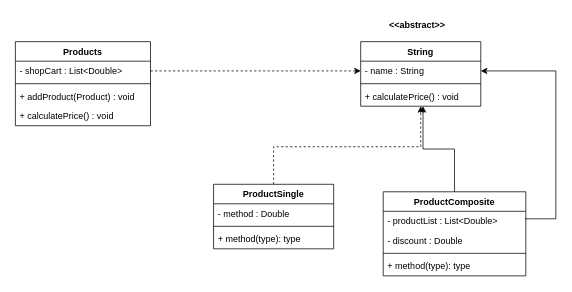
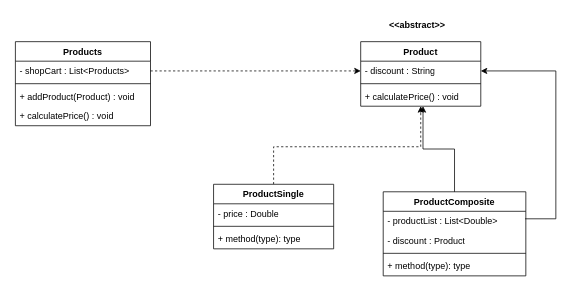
  <mxCell id="0" />
  <mxCell id="1" parent="0" />
  <mxCell id="2" value="Products" style="swimlane;fontStyle=1;align=center;verticalAlign=top;childLayout=stackLayout;horizontal=1;startSize=26;horizontalStack=0;resizeParent=1;resizeParentMax=0;resizeLast=0;collapsible=1;marginBottom=0;whiteSpace=wrap;html=1;" parent="1" vertex="1"><mxGeometry x="20" y="55" width="180" height="112" as="geometry" /></mxCell>
- <mxCell id="3" value="- shopCart : List&amp;lt;Double&amp;gt;" style="text;strokeColor=none;fillColor=none;align=left;verticalAlign=top;spacingLeft=4;spacingRight=4;overflow=hidden;rotatable=0;points=[[0,0.5],[1,0.5]];portConstraint=eastwest;whiteSpace=wrap;html=1;" parent="2" vertex="1"><mxGeometry y="26" width="180" height="26" as="geometry" /></mxCell>
+ <mxCell id="3" value="- shopCart : List&amp;lt;Products&amp;gt;" style="text;strokeColor=none;fillColor=none;align=left;verticalAlign=top;spacingLeft=4;spacingRight=4;overflow=hidden;rotatable=0;points=[[0,0.5],[1,0.5]];portConstraint=eastwest;whiteSpace=wrap;html=1;" parent="2" vertex="1"><mxGeometry y="26" width="180" height="26" as="geometry" /></mxCell>
  <mxCell id="4" value="" style="line;strokeWidth=1;fillColor=none;align=left;verticalAlign=middle;spacingTop=-1;spacingLeft=3;spacingRight=3;rotatable=0;labelPosition=right;points=[];portConstraint=eastwest;strokeColor=inherit;" parent="2" vertex="1"><mxGeometry y="52" width="180" height="8" as="geometry" /></mxCell>
  <mxCell id="5" value="+ addProduct(Product) : void" style="text;strokeColor=none;fillColor=none;align=left;verticalAlign=top;spacingLeft=4;spacingRight=4;overflow=hidden;rotatable=0;points=[[0,0.5],[1,0.5]];portConstraint=eastwest;whiteSpace=wrap;html=1;" parent="2" vertex="1"><mxGeometry y="60" width="180" height="26" as="geometry" /></mxCell>
  <mxCell id="6" value="+ calculatePrice() : void" style="text;strokeColor=none;fillColor=none;align=left;verticalAlign=top;spacingLeft=4;spacingRight=4;overflow=hidden;rotatable=0;points=[[0,0.5],[1,0.5]];portConstraint=eastwest;whiteSpace=wrap;html=1;" parent="2" vertex="1"><mxGeometry y="86" width="180" height="26" as="geometry" /></mxCell>
- <mxCell id="7" value="String" style="swimlane;fontStyle=1;align=center;verticalAlign=top;childLayout=stackLayout;horizontal=1;startSize=26;horizontalStack=0;resizeParent=1;resizeParentMax=0;resizeLast=0;collapsible=1;marginBottom=0;whiteSpace=wrap;html=1;" parent="1" vertex="1"><mxGeometry x="480" y="55" width="160" height="86" as="geometry" /></mxCell>
- <mxCell id="8" value="- name : String" style="text;strokeColor=none;fillColor=none;align=left;verticalAlign=top;spacingLeft=4;spacingRight=4;overflow=hidden;rotatable=0;points=[[0,0.5],[1,0.5]];portConstraint=eastwest;whiteSpace=wrap;html=1;" parent="7" vertex="1"><mxGeometry y="26" width="160" height="26" as="geometry" /></mxCell>
+ <mxCell id="7" value="Product" style="swimlane;fontStyle=1;align=center;verticalAlign=top;childLayout=stackLayout;horizontal=1;startSize=26;horizontalStack=0;resizeParent=1;resizeParentMax=0;resizeLast=0;collapsible=1;marginBottom=0;whiteSpace=wrap;html=1;" parent="1" vertex="1"><mxGeometry x="480" y="55" width="160" height="86" as="geometry" /></mxCell>
+ <mxCell id="8" value="- discount : String" style="text;strokeColor=none;fillColor=none;align=left;verticalAlign=top;spacingLeft=4;spacingRight=4;overflow=hidden;rotatable=0;points=[[0,0.5],[1,0.5]];portConstraint=eastwest;whiteSpace=wrap;html=1;" parent="7" vertex="1"><mxGeometry y="26" width="160" height="26" as="geometry" /></mxCell>
  <mxCell id="9" value="" style="line;strokeWidth=1;fillColor=none;align=left;verticalAlign=middle;spacingTop=-1;spacingLeft=3;spacingRight=3;rotatable=0;labelPosition=right;points=[];portConstraint=eastwest;strokeColor=inherit;" parent="7" vertex="1"><mxGeometry y="52" width="160" height="8" as="geometry" /></mxCell>
  <mxCell id="10" value="+ calculatePrice() : void" style="text;strokeColor=none;fillColor=none;align=left;verticalAlign=top;spacingLeft=4;spacingRight=4;overflow=hidden;rotatable=0;points=[[0,0.5],[1,0.5]];portConstraint=eastwest;whiteSpace=wrap;html=1;" parent="7" vertex="1"><mxGeometry y="60" width="160" height="26" as="geometry" /></mxCell>
  <mxCell id="11" style="edgeStyle=orthogonalEdgeStyle;rounded=0;orthogonalLoop=1;jettySize=auto;html=1;entryX=0;entryY=0.5;entryDx=0;entryDy=0;dashed=1;" parent="1" source="3" target="8" edge="1"><mxGeometry relative="1" as="geometry"><mxPoint x="490" y="94" as="targetPoint" /></mxGeometry></mxCell>
  <mxCell id="12" style="edgeStyle=orthogonalEdgeStyle;rounded=0;orthogonalLoop=1;jettySize=auto;html=1;dashed=1;" parent="1" source="13" target="7" edge="1"><mxGeometry relative="1" as="geometry"><Array as="points"><mxPoint x="364" y="195" /><mxPoint x="560" y="195" /></Array></mxGeometry></mxCell>
  <mxCell id="13" value="ProductSingle" style="swimlane;fontStyle=1;align=center;verticalAlign=top;childLayout=stackLayout;horizontal=1;startSize=26;horizontalStack=0;resizeParent=1;resizeParentMax=0;resizeLast=0;collapsible=1;marginBottom=0;whiteSpace=wrap;html=1;" parent="1" vertex="1"><mxGeometry x="284" y="245" width="160" height="86" as="geometry" /></mxCell>
- <mxCell id="14" value="- method : Double" style="text;strokeColor=none;fillColor=none;align=left;verticalAlign=top;spacingLeft=4;spacingRight=4;overflow=hidden;rotatable=0;points=[[0,0.5],[1,0.5]];portConstraint=eastwest;whiteSpace=wrap;html=1;" parent="13" vertex="1"><mxGeometry y="26" width="160" height="26" as="geometry" /></mxCell>
+ <mxCell id="14" value="- price : Double" style="text;strokeColor=none;fillColor=none;align=left;verticalAlign=top;spacingLeft=4;spacingRight=4;overflow=hidden;rotatable=0;points=[[0,0.5],[1,0.5]];portConstraint=eastwest;whiteSpace=wrap;html=1;" parent="13" vertex="1"><mxGeometry y="26" width="160" height="26" as="geometry" /></mxCell>
  <mxCell id="15" value="" style="line;strokeWidth=1;fillColor=none;align=left;verticalAlign=middle;spacingTop=-1;spacingLeft=3;spacingRight=3;rotatable=0;labelPosition=right;points=[];portConstraint=eastwest;strokeColor=inherit;" parent="13" vertex="1"><mxGeometry y="52" width="160" height="8" as="geometry" /></mxCell>
  <mxCell id="16" value="+ method(type): type" style="text;strokeColor=none;fillColor=none;align=left;verticalAlign=top;spacingLeft=4;spacingRight=4;overflow=hidden;rotatable=0;points=[[0,0.5],[1,0.5]];portConstraint=eastwest;whiteSpace=wrap;html=1;" parent="13" vertex="1"><mxGeometry y="60" width="160" height="26" as="geometry" /></mxCell>
  <mxCell id="17" style="edgeStyle=orthogonalEdgeStyle;rounded=0;orthogonalLoop=1;jettySize=auto;html=1;entryX=1;entryY=0.5;entryDx=0;entryDy=0;" parent="1" target="8" edge="1"><mxGeometry relative="1" as="geometry"><mxPoint x="739" y="91" as="targetPoint" /><mxPoint x="699" y="291" as="sourcePoint" /><Array as="points"><mxPoint x="740" y="291" /><mxPoint x="740" y="94" /></Array></mxGeometry></mxCell>
  <mxCell id="18" value="ProductComposite" style="swimlane;fontStyle=1;align=center;verticalAlign=top;childLayout=stackLayout;horizontal=1;startSize=26;horizontalStack=0;resizeParent=1;resizeParentMax=0;resizeLast=0;collapsible=1;marginBottom=0;whiteSpace=wrap;html=1;" parent="1" vertex="1"><mxGeometry x="510" y="255" width="190" height="112" as="geometry" /></mxCell>
  <mxCell id="19" value="- productList : List&amp;lt;Double&amp;gt;" style="text;strokeColor=none;fillColor=none;align=left;verticalAlign=top;spacingLeft=4;spacingRight=4;overflow=hidden;rotatable=0;points=[[0,0.5],[1,0.5]];portConstraint=eastwest;whiteSpace=wrap;html=1;" parent="18" vertex="1"><mxGeometry y="26" width="190" height="26" as="geometry" /></mxCell>
- <mxCell id="20" value="- discount : Double" style="text;strokeColor=none;fillColor=none;align=left;verticalAlign=top;spacingLeft=4;spacingRight=4;overflow=hidden;rotatable=0;points=[[0,0.5],[1,0.5]];portConstraint=eastwest;whiteSpace=wrap;html=1;" parent="18" vertex="1"><mxGeometry y="52" width="190" height="26" as="geometry" /></mxCell>
+ <mxCell id="20" value="- discount : Product" style="text;strokeColor=none;fillColor=none;align=left;verticalAlign=top;spacingLeft=4;spacingRight=4;overflow=hidden;rotatable=0;points=[[0,0.5],[1,0.5]];portConstraint=eastwest;whiteSpace=wrap;html=1;" parent="18" vertex="1"><mxGeometry y="52" width="190" height="26" as="geometry" /></mxCell>
  <mxCell id="21" value="" style="line;strokeWidth=1;fillColor=none;align=left;verticalAlign=middle;spacingTop=-1;spacingLeft=3;spacingRight=3;rotatable=0;labelPosition=right;points=[];portConstraint=eastwest;strokeColor=inherit;" parent="18" vertex="1"><mxGeometry y="78" width="190" height="8" as="geometry" /></mxCell>
  <mxCell id="22" value="+ method(type): type" style="text;strokeColor=none;fillColor=none;align=left;verticalAlign=top;spacingLeft=4;spacingRight=4;overflow=hidden;rotatable=0;points=[[0,0.5],[1,0.5]];portConstraint=eastwest;whiteSpace=wrap;html=1;" parent="18" vertex="1"><mxGeometry y="86" width="190" height="26" as="geometry" /></mxCell>
  <mxCell id="23" style="edgeStyle=orthogonalEdgeStyle;rounded=0;orthogonalLoop=1;jettySize=auto;html=1;entryX=0.519;entryY=1;entryDx=0;entryDy=0;entryPerimeter=0;" parent="1" source="18" target="10" edge="1"><mxGeometry relative="1" as="geometry" /></mxCell>
  <mxCell id="24" value="&amp;lt;&amp;lt;abstract&amp;gt;&amp;gt;" style="text;align=center;fontStyle=1;verticalAlign=middle;spacingLeft=3;spacingRight=3;strokeColor=none;rotatable=0;points=[[0,0.5],[1,0.5]];portConstraint=eastwest;html=1;" parent="1" vertex="1"><mxGeometry x="515" y="20" width="80" height="26" as="geometry" /></mxCell>
